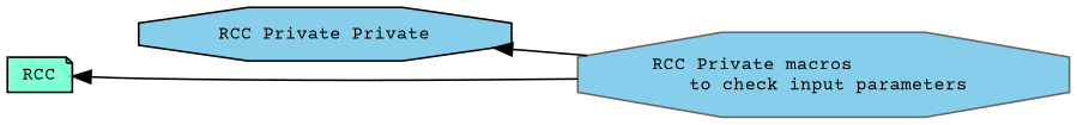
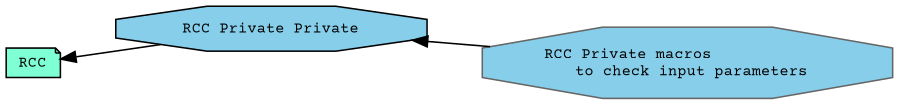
  digraph {
    fontname="Courier Prime"
    rankdir=LR
    node [color=black fillcolor=skyblue fontname="Courier Prime" fontsize=10 shape=octagon style=filled]
    edge [dir=back fontname="Courier Prime" fontsize=10 labelfontname=Helvetica labelfontsize=10 shape=plaintext style=solid]
    n1 [fontcolor=black height=0.2 label="RCC Private Private" width=0.4]
    n2 [color=gray40 height=0.2 label="RCC Private macros\l to check input parameters" width=0.4]
    n3 [fillcolor=aquamarine height=0.2 label=RCC shape=note width=0.4]
    n1 -> n2
-   n3 -> n2
+   n3 -> n1
  }
